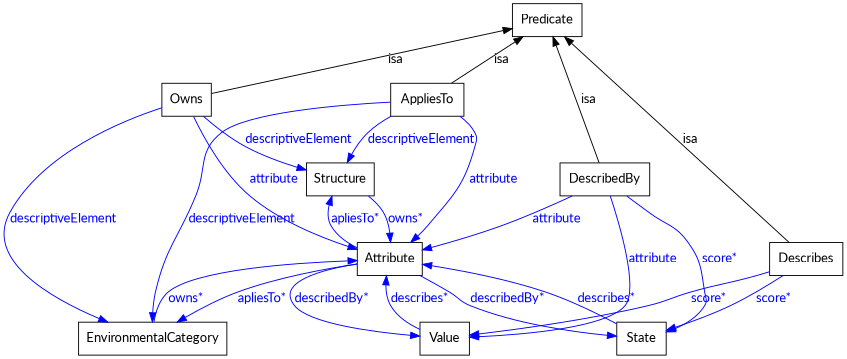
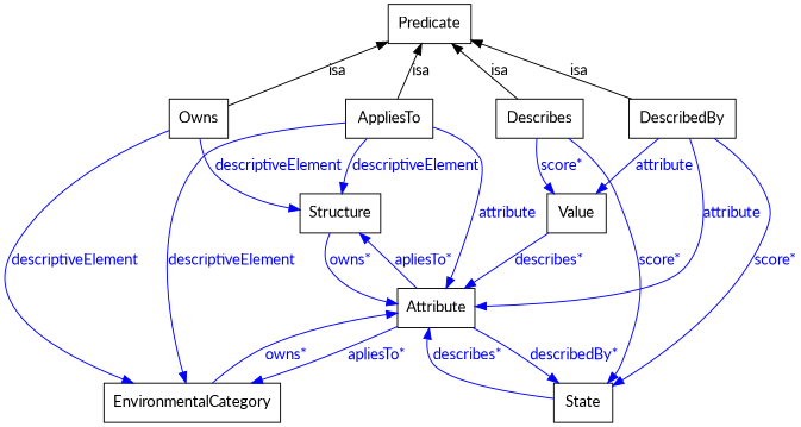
  digraph {
    fontname=Lato
    node [color="0.0,0.0,0.0" fontcolor="0.0,0.0,0.0" fontname=Lato shape=box]
    edge [color="0.6666667,1.0,1.0" fontcolor="0.6666667,1.0,1.0" fontname=Lato style=filled]
    n1 [height=0.5 label=Predicate width=1.0556]
    n2 [height=0.5 label=Owns width=0.75]
    n3 [height=0.5 label=Describes width=1.1111]
    n4 [height=0.5 label=AppliesTo width=1.1111]
    n5 [height=0.5 label=DescribedBy width=1.3611]
    n6 [height=0.5 label=Structure width=1]
    n7 [height=0.5 label=EnvironmentalCategory width=2.25]
    n8 [height=0.5 label=Attribute width=0.94444]
    n9 [height=0.5 label=State width=0.75]
    n10 [height=0.5 label=Value width=0.75]
    n1 -> n2 [color="0.0,0.0,0.0" dir=back fontcolor="0.0,0.0,0.0" label=isa style=""]
    n1 -> n3 [color="0.0,0.0,0.0" dir=back fontcolor="0.0,0.0,0.0" label=isa style=""]
    n1 -> n4 [color="0.0,0.0,0.0" dir=back fontcolor="0.0,0.0,0.0" label=isa style=""]
    n1 -> n5 [color="0.0,0.0,0.0" dir=back fontcolor="0.0,0.0,0.0" label=isa style=""]
    n2 -> n6 [label=descriptiveElement]
    n2 -> n7 [label=descriptiveElement]
-   n2 -> n8 [label=attribute]
    n3 -> n9 [label="score*"]
    n3 -> n10 [label="score*"]
    n4 -> n6 [label=descriptiveElement]
    n4 -> n7 [label=descriptiveElement]
    n4 -> n8 [label=attribute]
    n5 -> n8 [label=attribute]
    n5 -> n9 [label="score*"]
    n5 -> n10 [label=attribute]
    n6 -> n8 [label="owns*"]
    n7 -> n8 [label="owns*"]
    n8 -> n6 [label="apliesTo*"]
    n8 -> n7 [label="apliesTo*"]
    n8 -> n9 [label="describedBy*"]
-   n8 -> n10 [label="describedBy*"]
    n9 -> n8 [label="describes*"]
    n10 -> n8 [label="describes*"]
  }
